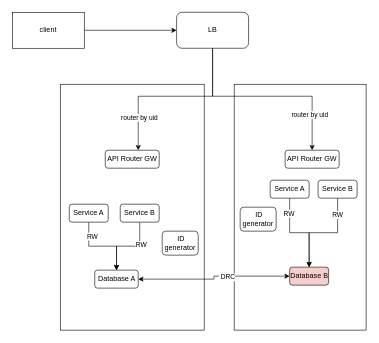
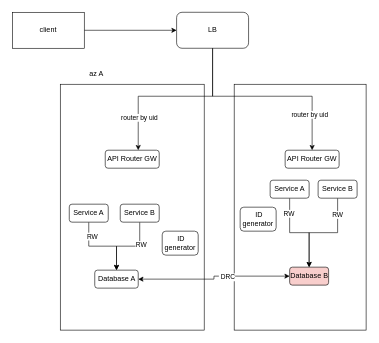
  <mxCell id="0" />
  <mxCell id="1" parent="0" />
  <mxCell id="2" value="LB" style="rounded=1;whiteSpace=wrap;html=1;" vertex="1" parent="1"><mxGeometry x="294" y="20" width="120" height="60" as="geometry" /></mxCell>
  <mxCell id="3" style="edgeStyle=orthogonalEdgeStyle;rounded=0;orthogonalLoop=1;jettySize=auto;html=1;entryX=0;entryY=0.5;entryDx=0;entryDy=0;" edge="1" parent="1" source="4" target="2"><mxGeometry relative="1" as="geometry" /></mxCell>
  <mxCell id="4" value="client" style="rounded=0;whiteSpace=wrap;html=1;" vertex="1" parent="1"><mxGeometry x="20" y="20" width="120" height="60" as="geometry" /></mxCell>
  <mxCell id="5" value="" style="rounded=0;whiteSpace=wrap;html=1;" vertex="1" parent="1"><mxGeometry x="100" y="140" width="240" height="410" as="geometry" /></mxCell>
  <mxCell id="6" value="" style="rounded=0;whiteSpace=wrap;html=1;" vertex="1" parent="1"><mxGeometry x="390" y="140" width="220" height="410" as="geometry" /></mxCell>
+ <mxCell id="7" value="az A" style="text;html=1;align=center;verticalAlign=middle;resizable=0;points=[];autosize=1;strokeColor=none;fillColor=none;" vertex="1" parent="1"><mxGeometry x="135" y="108" width="50" height="30" as="geometry" /></mxCell>
  <mxCell id="8" value="API Router GW" style="rounded=1;whiteSpace=wrap;html=1;" vertex="1" parent="1"><mxGeometry x="175" y="250" width="90" height="30" as="geometry" /></mxCell>
  <mxCell id="9" style="edgeStyle=orthogonalEdgeStyle;rounded=0;orthogonalLoop=1;jettySize=auto;html=1;" edge="1" parent="1" source="11" target="17"><mxGeometry relative="1" as="geometry" /></mxCell>
  <mxCell id="10" value="&amp;nbsp;RW" style="edgeLabel;html=1;align=center;verticalAlign=middle;resizable=0;points=[];" vertex="1" connectable="0" parent="9"><mxGeometry x="-0.641" y="4" relative="1" as="geometry"><mxPoint as="offset" /></mxGeometry></mxCell>
  <mxCell id="11" value="Service A" style="rounded=1;whiteSpace=wrap;html=1;" vertex="1" parent="1"><mxGeometry x="115" y="340" width="65" height="30" as="geometry" /></mxCell>
  <mxCell id="12" style="edgeStyle=orthogonalEdgeStyle;rounded=0;orthogonalLoop=1;jettySize=auto;html=1;entryX=0.5;entryY=0;entryDx=0;entryDy=0;" edge="1" parent="1" source="14" target="17"><mxGeometry relative="1" as="geometry" /></mxCell>
  <mxCell id="13" value="RW" style="edgeLabel;html=1;align=center;verticalAlign=middle;resizable=0;points=[];" vertex="1" connectable="0" parent="12"><mxGeometry x="-0.379" y="1" relative="1" as="geometry"><mxPoint x="1" as="offset" /></mxGeometry></mxCell>
  <mxCell id="14" value="Service B" style="rounded=1;whiteSpace=wrap;html=1;" vertex="1" parent="1"><mxGeometry x="200" y="340" width="65" height="30" as="geometry" /></mxCell>
  <mxCell id="15" style="edgeStyle=orthogonalEdgeStyle;rounded=0;orthogonalLoop=1;jettySize=auto;html=1;startArrow=classic;startFill=1;" edge="1" parent="1" source="17" target="25"><mxGeometry relative="1" as="geometry" /></mxCell>
  <mxCell id="16" value="&amp;nbsp;DRC" style="edgeLabel;html=1;align=center;verticalAlign=middle;resizable=0;points=[];" vertex="1" connectable="0" parent="15"><mxGeometry x="0.181" y="-1" relative="1" as="geometry"><mxPoint as="offset" /></mxGeometry></mxCell>
  <mxCell id="17" value="Database A" style="rounded=1;whiteSpace=wrap;html=1;" vertex="1" parent="1"><mxGeometry x="157.5" y="450" width="72.5" height="30" as="geometry" /></mxCell>
  <mxCell id="18" value="API Router GW" style="rounded=1;whiteSpace=wrap;html=1;" vertex="1" parent="1"><mxGeometry x="475" y="250" width="90" height="30" as="geometry" /></mxCell>
  <mxCell id="19" style="edgeStyle=orthogonalEdgeStyle;rounded=0;orthogonalLoop=1;jettySize=auto;html=1;" edge="1" parent="1" source="21" target="25"><mxGeometry relative="1" as="geometry" /></mxCell>
  <mxCell id="20" value="&amp;nbsp;RW" style="edgeLabel;html=1;align=center;verticalAlign=middle;resizable=0;points=[];" vertex="1" connectable="0" parent="19"><mxGeometry x="-0.657" y="-3" relative="1" as="geometry"><mxPoint as="offset" /></mxGeometry></mxCell>
  <mxCell id="21" value="Service A" style="rounded=1;whiteSpace=wrap;html=1;" vertex="1" parent="1"><mxGeometry x="450" y="300" width="65" height="30" as="geometry" /></mxCell>
  <mxCell id="22" style="edgeStyle=orthogonalEdgeStyle;rounded=0;orthogonalLoop=1;jettySize=auto;html=1;" edge="1" parent="1" source="24" target="25"><mxGeometry relative="1" as="geometry" /></mxCell>
  <mxCell id="23" value="&amp;nbsp;RW" style="edgeLabel;html=1;align=center;verticalAlign=middle;resizable=0;points=[];" vertex="1" connectable="0" parent="22"><mxGeometry x="-0.663" y="-2" relative="1" as="geometry"><mxPoint as="offset" /></mxGeometry></mxCell>
  <mxCell id="24" value="Service B" style="rounded=1;whiteSpace=wrap;html=1;" vertex="1" parent="1"><mxGeometry x="530" y="300" width="65" height="30" as="geometry" /></mxCell>
  <mxCell id="25" value="Database B" style="rounded=1;whiteSpace=wrap;html=1;fillColor=#f8cecc;" vertex="1" parent="1"><mxGeometry x="482.5" y="445" width="65" height="30" as="geometry" /></mxCell>
  <mxCell id="26" value="&amp;nbsp;ID generator" style="rounded=1;whiteSpace=wrap;html=1;" vertex="1" parent="1"><mxGeometry x="270" y="385" width="60" height="40" as="geometry" /></mxCell>
  <mxCell id="27" value="&amp;nbsp;ID generator" style="rounded=1;whiteSpace=wrap;html=1;" vertex="1" parent="1"><mxGeometry x="400" y="345" width="60" height="40" as="geometry" /></mxCell>
  <mxCell id="28" style="edgeStyle=orthogonalEdgeStyle;rounded=0;orthogonalLoop=1;jettySize=auto;html=1;entryX=0.5;entryY=0;entryDx=0;entryDy=0;" edge="1" parent="1" source="2" target="18"><mxGeometry relative="1" as="geometry"><Array as="points"><mxPoint x="354" y="160" /><mxPoint x="520" y="160" /></Array></mxGeometry></mxCell>
  <mxCell id="29" style="edgeStyle=orthogonalEdgeStyle;rounded=0;orthogonalLoop=1;jettySize=auto;html=1;" edge="1" parent="1" source="2" target="8"><mxGeometry relative="1" as="geometry"><Array as="points"><mxPoint x="354" y="160" /><mxPoint x="230" y="160" /></Array></mxGeometry></mxCell>
  <mxCell id="30" value="router by uid" style="edgeLabel;html=1;align=center;verticalAlign=middle;resizable=0;points=[];" vertex="1" connectable="0" parent="29"><mxGeometry x="0.626" y="1" relative="1" as="geometry"><mxPoint as="offset" /></mxGeometry></mxCell>
  <mxCell id="31" value="router by uid" style="edgeLabel;html=1;align=center;verticalAlign=middle;resizable=0;points=[];" vertex="1" connectable="0" parent="1"><mxGeometry x="515" y="190" as="geometry" /></mxCell>
